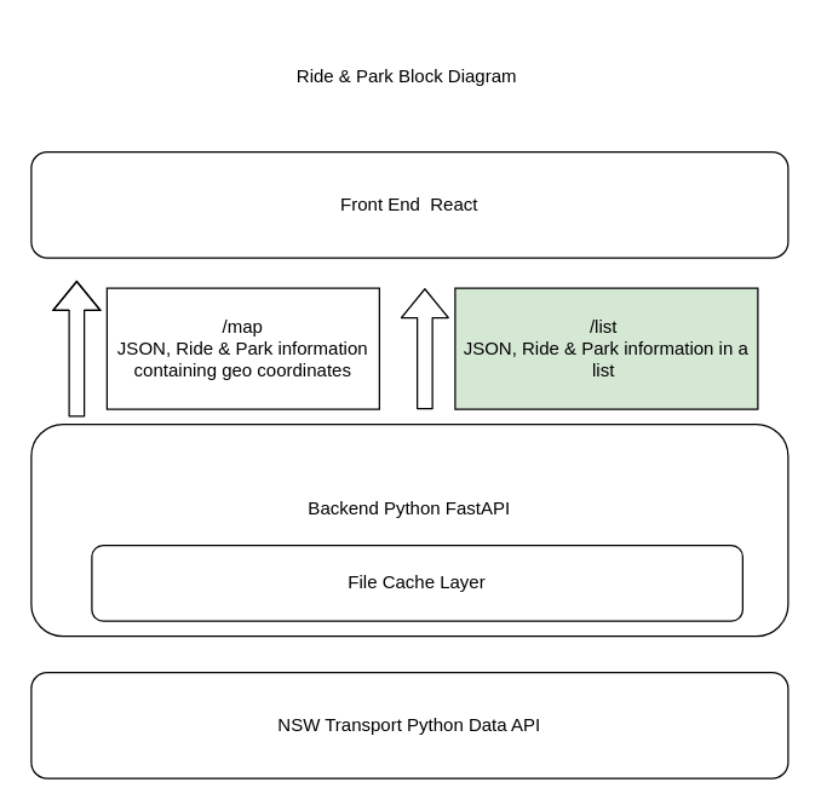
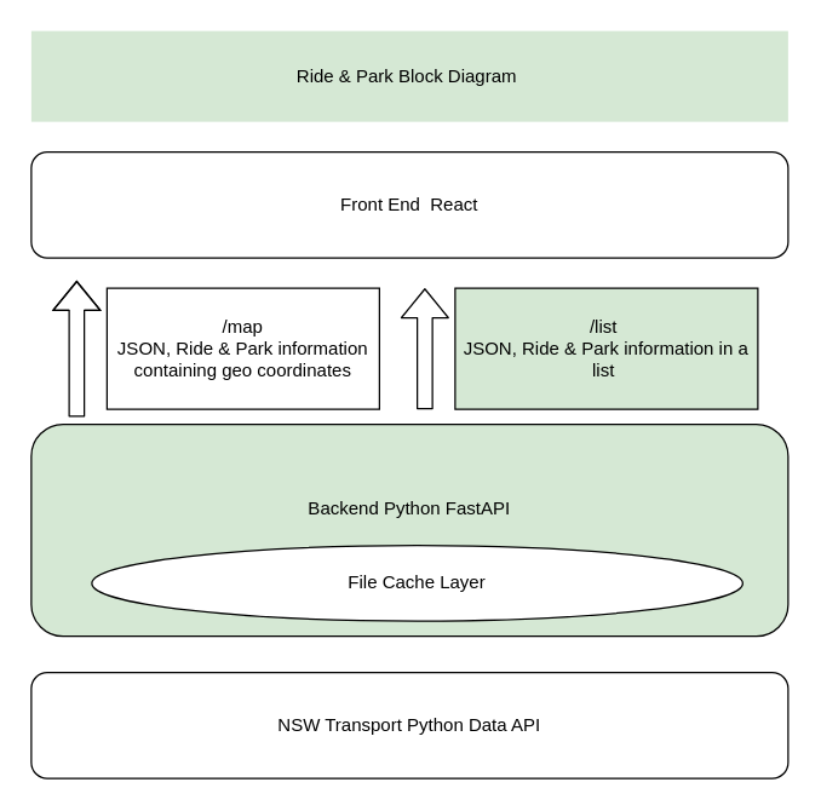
  <mxCell id="0" />
  <mxCell id="1" parent="0" />
  <mxCell id="2" value="NSW Transport Python Data API" style="rounded=1;whiteSpace=wrap;html=1;" vertex="1" parent="1"><mxGeometry x="20" y="444" width="500" height="70" as="geometry" /></mxCell>
- <mxCell id="3" value="Backend Python FastAPI&lt;br&gt;&lt;br&gt;&lt;br&gt;" style="rounded=1;whiteSpace=wrap;html=1;" vertex="1" parent="1"><mxGeometry x="20" y="280" width="500" height="140" as="geometry" /></mxCell>
+ <mxCell id="3" value="Backend Python FastAPI&lt;br&gt;&lt;br&gt;&lt;br&gt;" style="rounded=1;whiteSpace=wrap;html=1;fillColor=#d5e8d4;" vertex="1" parent="1"><mxGeometry x="20" y="280" width="500" height="140" as="geometry" /></mxCell>
  <mxCell id="4" value="" style="shape=flexArrow;endArrow=classic;html=1;" edge="1" parent="1"><mxGeometry width="50" height="50" relative="1" as="geometry"><mxPoint x="50" y="275" as="sourcePoint" /><mxPoint x="50" y="185" as="targetPoint" /><Array as="points"><mxPoint x="50" y="235" /></Array></mxGeometry></mxCell>
  <mxCell id="5" value="" style="shape=flexArrow;endArrow=classic;html=1;" edge="1" parent="1"><mxGeometry width="50" height="50" relative="1" as="geometry"><mxPoint x="280" y="270" as="sourcePoint" /><mxPoint x="280" y="190" as="targetPoint" /></mxGeometry></mxCell>
  <mxCell id="6" value="/list&amp;nbsp;&lt;br&gt;JSON, Ride &amp;amp; Park information in a list&amp;nbsp;" style="rounded=0;whiteSpace=wrap;html=1;fillColor=#d5e8d4;" vertex="1" parent="1"><mxGeometry x="300" y="190" width="200" height="80" as="geometry" /></mxCell>
  <mxCell id="7" value="/map&lt;br&gt;JSON, Ride &amp;amp; Park information containing geo coordinates" style="rounded=0;whiteSpace=wrap;html=1;" vertex="1" parent="1"><mxGeometry x="70" y="190" width="180" height="80" as="geometry" /></mxCell>
  <mxCell id="8" value="Front End&amp;nbsp; React" style="rounded=1;whiteSpace=wrap;html=1;" vertex="1" parent="1"><mxGeometry x="20" y="100" width="500" height="70" as="geometry" /></mxCell>
- <mxCell id="9" value="File Cache Layer" style="rounded=1;whiteSpace=wrap;html=1;" vertex="1" parent="1"><mxGeometry x="60" y="360" width="430" height="50" as="geometry" /></mxCell>
- <mxCell id="10" value="Ride &amp;amp; Park Block Diagram&amp;nbsp;" style="rounded=0;whiteSpace=wrap;html=1;strokeColor=none;" vertex="1" parent="1"><mxGeometry x="20" y="20" width="500" height="60" as="geometry" /></mxCell>
+ <mxCell id="9" value="File Cache Layer" style="ellipse;whiteSpace=wrap;html=1;" vertex="1" parent="1"><mxGeometry x="60" y="360" width="430" height="50" as="geometry" /></mxCell>
+ <mxCell id="10" value="Ride &amp;amp; Park Block Diagram&amp;nbsp;" style="rounded=0;whiteSpace=wrap;html=1;strokeColor=none;fillColor=#d5e8d4;" vertex="1" parent="1"><mxGeometry x="20" y="20" width="500" height="60" as="geometry" /></mxCell>
